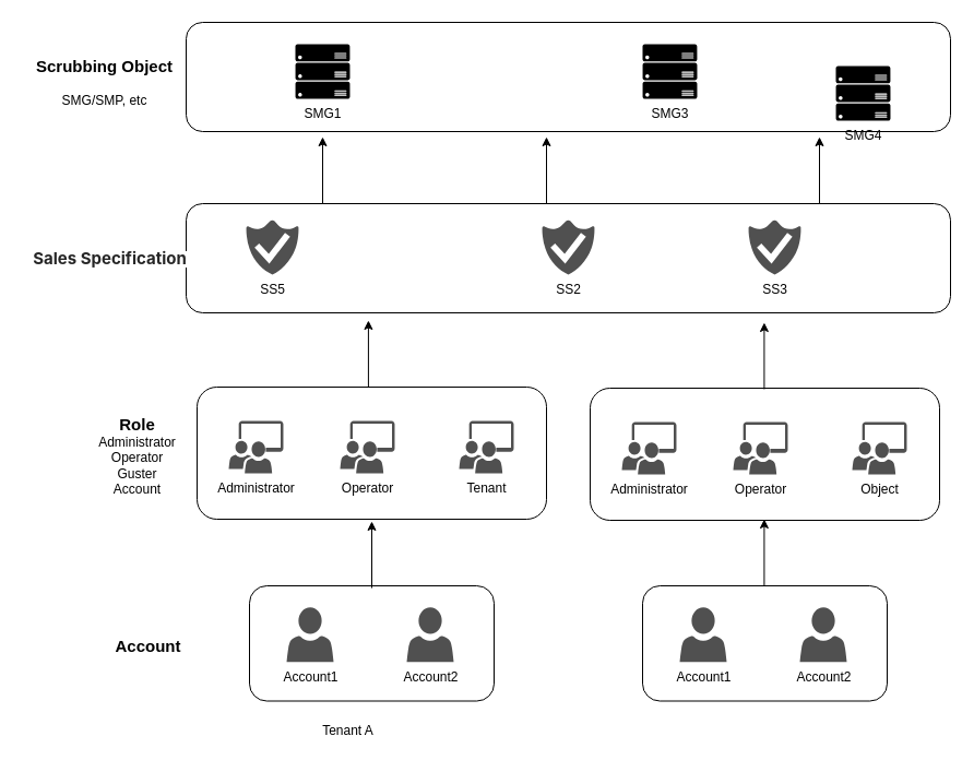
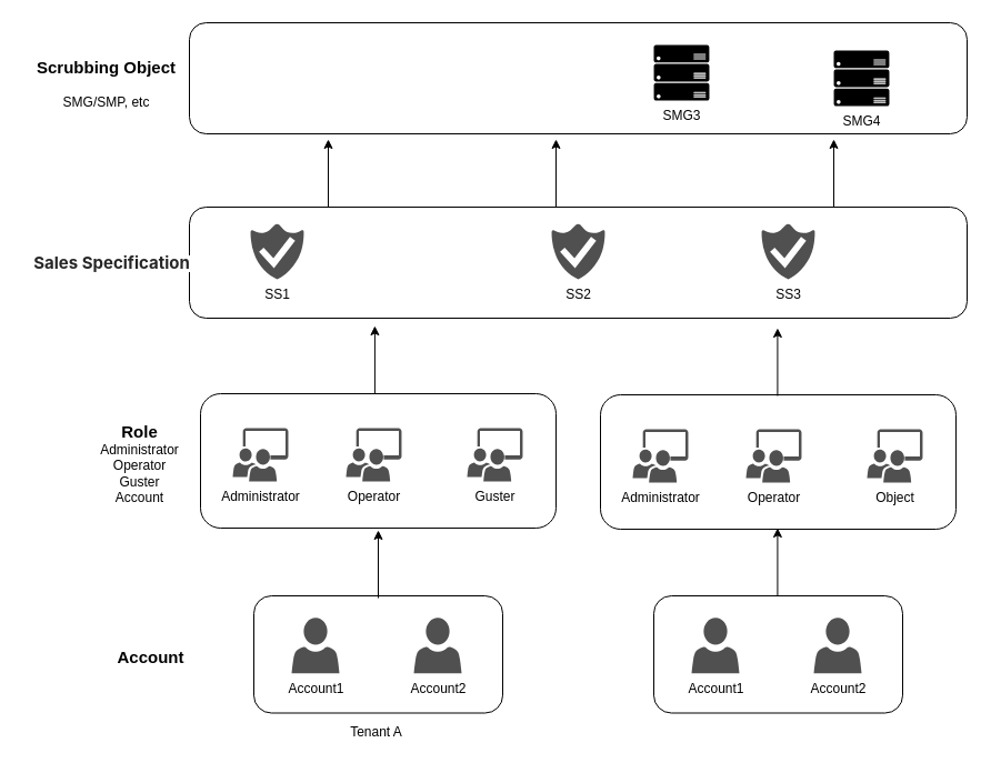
  <mxCell id="0" />
  <mxCell id="1" parent="0" />
  <mxCell id="2" value="" style="endArrow=classic;html=1;rounded=0;exitX=0.25;exitY=0;exitDx=0;exitDy=0;entryX=0.286;entryY=1.017;entryDx=0;entryDy=0;entryPerimeter=0;" edge="1" parent="1"><mxGeometry width="50" height="50" relative="1" as="geometry"><mxPoint x="336.91" y="354" as="sourcePoint" /><mxPoint x="336.91" y="293" as="targetPoint" /></mxGeometry></mxCell>
  <mxCell id="3" value="" style="endArrow=classic;html=1;rounded=0;exitX=0.25;exitY=0;exitDx=0;exitDy=0;entryX=0.286;entryY=1.017;entryDx=0;entryDy=0;entryPerimeter=0;" edge="1" parent="1"><mxGeometry width="50" height="50" relative="1" as="geometry"><mxPoint x="699.41" y="356" as="sourcePoint" /><mxPoint x="699.41" y="295" as="targetPoint" /></mxGeometry></mxCell>
  <mxCell id="4" value="" style="endArrow=classic;html=1;rounded=0;exitX=0.25;exitY=0;exitDx=0;exitDy=0;entryX=0.286;entryY=1.017;entryDx=0;entryDy=0;entryPerimeter=0;" edge="1" parent="1"><mxGeometry width="50" height="50" relative="1" as="geometry"><mxPoint x="295" y="186" as="sourcePoint" /><mxPoint x="295" y="125" as="targetPoint" /></mxGeometry></mxCell>
  <mxCell id="5" value="" style="endArrow=classic;html=1;rounded=0;exitX=0.25;exitY=0;exitDx=0;exitDy=0;entryX=0.286;entryY=1.017;entryDx=0;entryDy=0;entryPerimeter=0;" edge="1" parent="1"><mxGeometry width="50" height="50" relative="1" as="geometry"><mxPoint x="500" y="186" as="sourcePoint" /><mxPoint x="500" y="125" as="targetPoint" /></mxGeometry></mxCell>
  <mxCell id="6" value="&lt;b&gt;&lt;font style=&quot;font-size: 15px;&quot;&gt;Account&lt;/font&gt;&lt;/b&gt;" style="text;html=1;align=center;verticalAlign=middle;resizable=0;points=[];autosize=1;strokeColor=none;fillColor=none;" vertex="1" parent="1"><mxGeometry x="95" y="576" width="80" height="30" as="geometry" /></mxCell>
- <mxCell id="7" value="Tenant A" style="text;html=1;align=center;verticalAlign=middle;resizable=0;points=[];autosize=1;strokeColor=none;fillColor=none;" vertex="1" parent="1"><mxGeometry x="282.5" y="654" width="70" height="30" as="geometry" /></mxCell>
+ <mxCell id="7" value="Tenant A" style="text;html=1;align=center;verticalAlign=middle;resizable=0;points=[];autosize=1;strokeColor=none;fillColor=none;" vertex="1" parent="1"><mxGeometry x="302.5" y="644" width="70" height="30" as="geometry" /></mxCell>
  <mxCell id="8" value="" style="group" vertex="1" connectable="0" parent="1"><mxGeometry x="228" y="536" width="224" height="105.5" as="geometry" /></mxCell>
  <mxCell id="9" value="" style="rounded=1;whiteSpace=wrap;html=1;fillColor=none;" vertex="1" parent="8"><mxGeometry width="224" height="105.5" as="geometry" /></mxCell>
  <mxCell id="10" value="Account2" style="sketch=0;pointerEvents=1;shadow=0;dashed=0;html=1;strokeColor=none;labelPosition=center;verticalLabelPosition=bottom;verticalAlign=top;align=center;fillColor=#505050;shape=mxgraph.mscae.intune.account_portal" vertex="1" parent="8"><mxGeometry x="144" y="19.75" width="43" height="50" as="geometry" /></mxCell>
  <mxCell id="11" value="Account1" style="sketch=0;pointerEvents=1;shadow=0;dashed=0;html=1;strokeColor=none;labelPosition=center;verticalLabelPosition=bottom;verticalAlign=top;align=center;fillColor=#505050;shape=mxgraph.mscae.intune.account_portal" vertex="1" parent="8"><mxGeometry x="34" y="19.75" width="43" height="50" as="geometry" /></mxCell>
  <mxCell id="12" value="" style="group" vertex="1" connectable="0" parent="1"><mxGeometry x="588" y="536" width="224" height="105.5" as="geometry" /></mxCell>
  <mxCell id="13" value="" style="rounded=1;whiteSpace=wrap;html=1;fillColor=none;" vertex="1" parent="12"><mxGeometry width="224" height="105.5" as="geometry" /></mxCell>
  <mxCell id="14" value="Account2" style="sketch=0;pointerEvents=1;shadow=0;dashed=0;html=1;strokeColor=none;labelPosition=center;verticalLabelPosition=bottom;verticalAlign=top;align=center;fillColor=#505050;shape=mxgraph.mscae.intune.account_portal" vertex="1" parent="12"><mxGeometry x="144" y="19.75" width="43" height="50" as="geometry" /></mxCell>
  <mxCell id="15" value="Account1" style="sketch=0;pointerEvents=1;shadow=0;dashed=0;html=1;strokeColor=none;labelPosition=center;verticalLabelPosition=bottom;verticalAlign=top;align=center;fillColor=#505050;shape=mxgraph.mscae.intune.account_portal" vertex="1" parent="12"><mxGeometry x="34" y="19.75" width="43" height="50" as="geometry" /></mxCell>
  <mxCell id="16" value="&lt;b&gt;&lt;font style=&quot;font-size: 15px;&quot;&gt;Role&lt;/font&gt;&lt;/b&gt;&lt;div&gt;Administrator&lt;/div&gt;&lt;div&gt;Operator&lt;/div&gt;&lt;div&gt;Guster&lt;/div&gt;&lt;div&gt;Account&lt;/div&gt;" style="text;html=1;align=center;verticalAlign=middle;resizable=0;points=[];autosize=1;strokeColor=none;fillColor=none;" vertex="1" parent="1"><mxGeometry x="80" y="371.5" width="90" height="90" as="geometry" /></mxCell>
  <mxCell id="17" value="" style="group" vertex="1" connectable="0" parent="1"><mxGeometry x="180" y="354" width="320" height="121" as="geometry" /></mxCell>
  <mxCell id="18" value="" style="rounded=1;whiteSpace=wrap;html=1;fillColor=none;shadow=0;glass=0;" vertex="1" parent="17"><mxGeometry width="320" height="121" as="geometry" /></mxCell>
  <mxCell id="19" value="Administrator" style="sketch=0;pointerEvents=1;shadow=0;dashed=0;html=1;strokeColor=none;labelPosition=center;verticalLabelPosition=bottom;verticalAlign=top;align=center;fillColor=#505050;shape=mxgraph.mscae.intune.groups" vertex="1" parent="17"><mxGeometry x="29" y="31" width="50" height="48" as="geometry" /></mxCell>
  <mxCell id="20" value="Operator" style="sketch=0;pointerEvents=1;shadow=0;dashed=0;html=1;strokeColor=none;labelPosition=center;verticalLabelPosition=bottom;verticalAlign=top;align=center;fillColor=#505050;shape=mxgraph.mscae.intune.groups" vertex="1" parent="17"><mxGeometry x="131" y="31" width="50" height="48" as="geometry" /></mxCell>
- <mxCell id="21" value="Tenant" style="sketch=0;pointerEvents=1;shadow=0;dashed=0;html=1;strokeColor=none;labelPosition=center;verticalLabelPosition=bottom;verticalAlign=top;align=center;fillColor=#505050;shape=mxgraph.mscae.intune.groups" vertex="1" parent="17"><mxGeometry x="240" y="31" width="50" height="48" as="geometry" /></mxCell>
+ <mxCell id="21" value="Guster" style="sketch=0;pointerEvents=1;shadow=0;dashed=0;html=1;strokeColor=none;labelPosition=center;verticalLabelPosition=bottom;verticalAlign=top;align=center;fillColor=#505050;shape=mxgraph.mscae.intune.groups" vertex="1" parent="17"><mxGeometry x="240" y="31" width="50" height="48" as="geometry" /></mxCell>
  <mxCell id="22" value="" style="group" vertex="1" connectable="0" parent="1"><mxGeometry x="540" y="355" width="320" height="121" as="geometry" /></mxCell>
  <mxCell id="23" value="" style="rounded=1;whiteSpace=wrap;html=1;fillColor=none;shadow=0;glass=0;" vertex="1" parent="22"><mxGeometry width="320" height="121" as="geometry" /></mxCell>
  <mxCell id="24" value="Administrator" style="sketch=0;pointerEvents=1;shadow=0;dashed=0;html=1;strokeColor=none;labelPosition=center;verticalLabelPosition=bottom;verticalAlign=top;align=center;fillColor=#505050;shape=mxgraph.mscae.intune.groups" vertex="1" parent="22"><mxGeometry x="29" y="31" width="50" height="48" as="geometry" /></mxCell>
  <mxCell id="25" value="Operator" style="sketch=0;pointerEvents=1;shadow=0;dashed=0;html=1;strokeColor=none;labelPosition=center;verticalLabelPosition=bottom;verticalAlign=top;align=center;fillColor=#505050;shape=mxgraph.mscae.intune.groups" vertex="1" parent="22"><mxGeometry x="131" y="31" width="50" height="48" as="geometry" /></mxCell>
  <mxCell id="26" value="Object" style="sketch=0;pointerEvents=1;shadow=0;dashed=0;html=1;strokeColor=none;labelPosition=center;verticalLabelPosition=bottom;verticalAlign=top;align=center;fillColor=#505050;shape=mxgraph.mscae.intune.groups" vertex="1" parent="22"><mxGeometry x="240" y="31" width="50" height="48" as="geometry" /></mxCell>
  <mxCell id="27" value="" style="endArrow=classic;html=1;rounded=0;exitX=0.25;exitY=0;exitDx=0;exitDy=0;entryX=0.286;entryY=1.017;entryDx=0;entryDy=0;entryPerimeter=0;" edge="1" parent="1"><mxGeometry width="50" height="50" relative="1" as="geometry"><mxPoint x="340" y="538" as="sourcePoint" /><mxPoint x="340" y="477" as="targetPoint" /></mxGeometry></mxCell>
  <mxCell id="28" value="" style="endArrow=classic;html=1;rounded=0;exitX=0.25;exitY=0;exitDx=0;exitDy=0;entryX=0.286;entryY=1.017;entryDx=0;entryDy=0;entryPerimeter=0;" edge="1" parent="1"><mxGeometry width="50" height="50" relative="1" as="geometry"><mxPoint x="699.41" y="536" as="sourcePoint" /><mxPoint x="699.41" y="475" as="targetPoint" /></mxGeometry></mxCell>
  <mxCell id="29" value="" style="rounded=1;whiteSpace=wrap;html=1;fillColor=none;" vertex="1" parent="1"><mxGeometry x="170" y="186" width="700" height="100" as="geometry" /></mxCell>
  <mxCell id="30" value="&lt;span style=&quot;color: rgba(0, 0, 0, 0); font-family: monospace; font-size: 0px; text-align: start;&quot;&gt;%3CmxGraphModel%3E%3Croot%3E%3CmxCell%20id%3D%220%22%2F%3E%3CmxCell%20id%3D%221%22%20parent%3D%220%22%2F%3E%3CmxCell%20id%3D%222%22%20value%3D%22%22%20style%3D%22sketch%3D0%3BoutlineConnect%3D0%3BfontColor%3D%23232F3E%3BgradientColor%3Dnone%3BfillColor%3D%23232F3D%3BstrokeColor%3Dnone%3Bdashed%3D0%3BverticalLabelPosition%3Dbottom%3BverticalAlign%3Dtop%3Balign%3Dcenter%3Bhtml%3D1%3BfontSize%3D12%3BfontStyle%3D0%3Baspect%3Dfixed%3BpointerEvents%3D1%3Bshape%3Dmxgraph.aws4.users%3B%22%20vertex%3D%221%22%20parent%3D%221%22%3E%3CmxGeometry%20x%3D%22347%22%20y%3D%22610%22%20width%3D%2278%22%20height%3D%2278%22%20as%3D%22geometry%22%2F%3E%3C%2FmxCell%3E%3C%2Froot%3E%3C%2FmxGraphModel%3E&lt;/span&gt;&lt;span style=&quot;color: rgba(0, 0, 0, 0); font-family: monospace; font-size: 0px; text-align: start;&quot;&gt;%3CmxGraphModel%3E%3Croot%3E%3CmxCell%20id%3D%220%22%2F%3E%3CmxCell%20id%3D%221%22%20parent%3D%220%22%2F%3E%3CmxCell%20id%3D%222%22%20value%3D%22%22%20style%3D%22sketch%3D0%3BoutlineConnect%3D0%3BfontColor%3D%23232F3E%3BgradientColor%3Dnone%3BfillColor%3D%23232F3D%3BstrokeColor%3Dnone%3Bdashed%3D0%3BverticalLabelPosition%3Dbottom%3BverticalAlign%3Dtop%3Balign%3Dcenter%3Bhtml%3D1%3BfontSize%3D12%3BfontStyle%3D0%3Baspect%3Dfixed%3BpointerEvents%3D1%3Bshape%3Dmxgraph.aws4.users%3B%22%20vertex%3D%221%22%20parent%3D%221%22%3E%3CmxGeometry%20x%3D%22347%22%20y%3D%22610%22%20width%3D%2278%22%20height%3D%2278%22%20as%3D%22geometry%22%2F%3E%3C%2FmxCell%3E%3C%2Froot%3E%3C%2FmxGraphModel%3E&lt;/span&gt;" style="text;html=1;align=center;verticalAlign=middle;resizable=0;points=[];autosize=1;strokeColor=none;fillColor=none;" vertex="1" parent="1"><mxGeometry x="150" y="221" width="20" height="30" as="geometry" /></mxCell>
  <mxCell id="31" value="&lt;span style=&quot;color: rgba(0, 0, 0, 0.85); font-family: -apple-system, BlinkMacSystemFont, &amp;quot;Segoe UI&amp;quot;, Roboto, &amp;quot;Helvetica Neue&amp;quot;, Arial, &amp;quot;Noto Sans&amp;quot;, sans-serif, &amp;quot;Apple Color Emoji&amp;quot;, &amp;quot;Segoe UI Emoji&amp;quot;, &amp;quot;Segoe UI Symbol&amp;quot;, &amp;quot;Noto Color Emoji&amp;quot;; text-align: right; background-color: rgb(255, 255, 255);&quot;&gt;&lt;b style=&quot;&quot;&gt;&lt;font style=&quot;font-size: 15px;&quot;&gt;Sales Specification&lt;/font&gt;&lt;/b&gt;&lt;/span&gt;" style="text;html=1;align=center;verticalAlign=middle;resizable=0;points=[];autosize=1;strokeColor=none;fillColor=none;" vertex="1" parent="1"><mxGeometry x="25" y="221" width="150" height="30" as="geometry" /></mxCell>
  <mxCell id="32" value="SS2" style="sketch=0;pointerEvents=1;shadow=0;dashed=0;html=1;strokeColor=none;labelPosition=center;verticalLabelPosition=bottom;verticalAlign=top;align=center;fillColor=#505050;shape=mxgraph.mscae.intune.end_protection" vertex="1" parent="1"><mxGeometry x="496" y="201" width="48" height="50" as="geometry" /></mxCell>
- <mxCell id="33" value="SS5" style="sketch=0;pointerEvents=1;shadow=0;dashed=0;html=1;strokeColor=none;labelPosition=center;verticalLabelPosition=bottom;verticalAlign=top;align=center;fillColor=#505050;shape=mxgraph.mscae.intune.end_protection" vertex="1" parent="1"><mxGeometry x="225" y="201" width="48" height="50" as="geometry" /></mxCell>
+ <mxCell id="33" value="SS1" style="sketch=0;pointerEvents=1;shadow=0;dashed=0;html=1;strokeColor=none;labelPosition=center;verticalLabelPosition=bottom;verticalAlign=top;align=center;fillColor=#505050;shape=mxgraph.mscae.intune.end_protection" vertex="1" parent="1"><mxGeometry x="225" y="201" width="48" height="50" as="geometry" /></mxCell>
  <mxCell id="34" value="SS3" style="sketch=0;pointerEvents=1;shadow=0;dashed=0;html=1;strokeColor=none;labelPosition=center;verticalLabelPosition=bottom;verticalAlign=top;align=center;fillColor=#505050;shape=mxgraph.mscae.intune.end_protection" vertex="1" parent="1"><mxGeometry x="685" y="201" width="48" height="50" as="geometry" /></mxCell>
  <mxCell id="35" value="" style="rounded=1;whiteSpace=wrap;html=1;fillColor=none;" vertex="1" parent="1"><mxGeometry x="170" y="20" width="700" height="100" as="geometry" /></mxCell>
  <mxCell id="36" value="&lt;b&gt;&lt;font style=&quot;font-size: 15px;&quot;&gt;Scrubbing Object&lt;/font&gt;&lt;/b&gt;&lt;div&gt;&lt;br&gt;&lt;/div&gt;&lt;div&gt;SMG/SMP, etc&lt;/div&gt;" style="text;html=1;align=center;verticalAlign=middle;resizable=0;points=[];autosize=1;strokeColor=none;fillColor=none;" vertex="1" parent="1"><mxGeometry y="45" width="150" height="60" as="geometry" x="20" /></mxCell>
- <mxCell id="37" value="SMG1" style="sketch=0;aspect=fixed;pointerEvents=1;shadow=0;dashed=0;html=1;strokeColor=none;labelPosition=center;verticalLabelPosition=bottom;verticalAlign=top;align=center;fillColor=#000000;shape=mxgraph.azure.server_rack" vertex="1" parent="1"><mxGeometry x="270" y="40" width="50" height="50" as="geometry" /></mxCell>
  <mxCell id="38" value="SMG3" style="sketch=0;aspect=fixed;pointerEvents=1;shadow=0;dashed=0;html=1;strokeColor=none;labelPosition=center;verticalLabelPosition=bottom;verticalAlign=top;align=center;fillColor=#000000;shape=mxgraph.azure.server_rack" vertex="1" parent="1"><mxGeometry x="588" y="40" width="50" height="50" as="geometry" /></mxCell>
- <mxCell id="39" value="SMG4" style="sketch=0;aspect=fixed;pointerEvents=1;shadow=0;dashed=0;html=1;strokeColor=none;labelPosition=center;verticalLabelPosition=bottom;verticalAlign=top;align=center;fillColor=#000000;shape=mxgraph.azure.server_rack" vertex="1" parent="1"><mxGeometry x="765" y="60" width="50" height="50" as="geometry" /></mxCell>
+ <mxCell id="39" value="SMG4" style="sketch=0;aspect=fixed;pointerEvents=1;shadow=0;dashed=0;html=1;strokeColor=none;labelPosition=center;verticalLabelPosition=bottom;verticalAlign=top;align=center;fillColor=#000000;shape=mxgraph.azure.server_rack" vertex="1" parent="1"><mxGeometry x="750" y="45" width="50" height="50" as="geometry" /></mxCell>
  <mxCell id="40" value="" style="endArrow=classic;html=1;rounded=0;exitX=0.25;exitY=0;exitDx=0;exitDy=0;entryX=0.286;entryY=1.017;entryDx=0;entryDy=0;entryPerimeter=0;" edge="1" parent="1"><mxGeometry width="50" height="50" relative="1" as="geometry"><mxPoint x="750" y="186" as="sourcePoint" /><mxPoint x="750" y="125" as="targetPoint" /></mxGeometry></mxCell>
